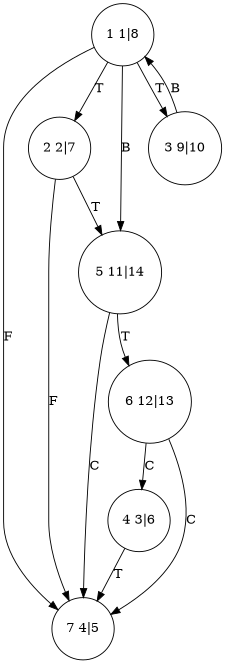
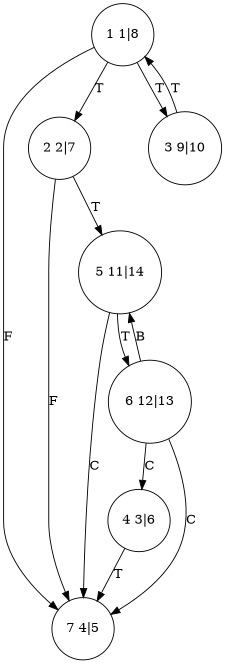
  digraph {
    node [shape=circle]
    n1 [label="1 1|8"]
    n2 [label="2 2|7"]
    n3 [label="3 9|10"]
    n4 [label="7 4|5"]
    n5 [label="5 11|14"]
    n6 [label="4 3|6"]
    n7 [label="6 12|13"]
    n1 -> n2 [label=T]
    n1 -> n3 [label=T]
    n1 -> n4 [label=F]
    n2 -> n4 [label=F]
    n2 -> n5 [label=T]
-   n3 -> n1 [label=B]
+   n3 -> n1 [label=T]
    n5 -> n4 [label=C]
    n5 -> n7 [label=T]
    n6 -> n4 [label=T]
    n7 -> n4 [label=C]
-   n1 -> n5 [label=B]
+   n7 -> n5 [label=B]
    n7 -> n6 [label=C]
  }
